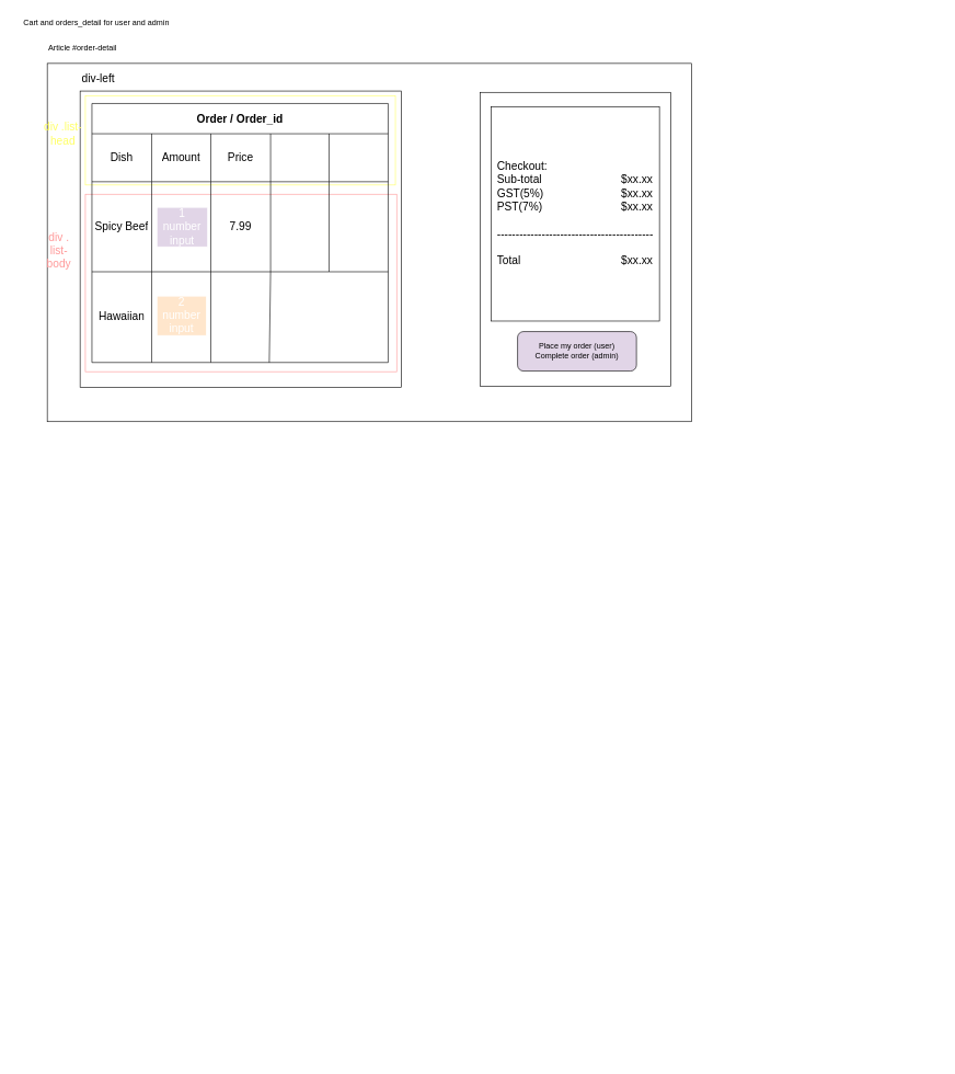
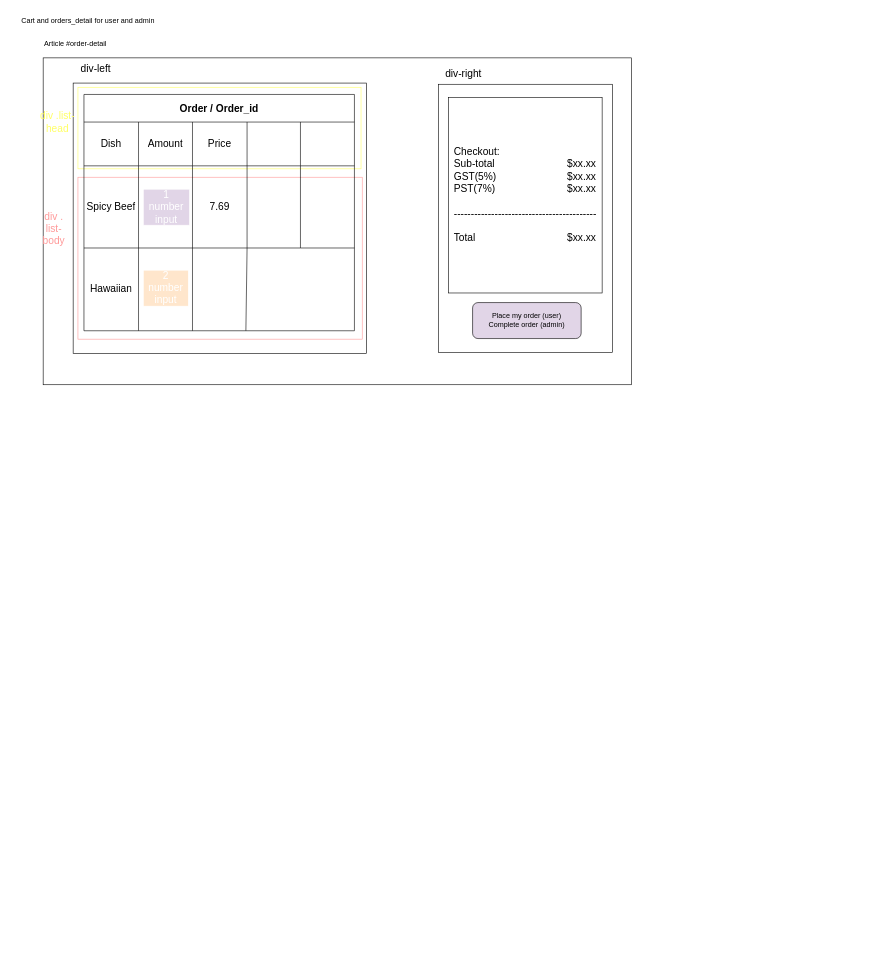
  <mxCell id="0" />
  <mxCell id="1" parent="0" />
  <mxCell id="2" value="" style="rounded=0;whiteSpace=wrap;html=1;" parent="1" vertex="1"><mxGeometry x="71" y="96" width="981" height="545" as="geometry" /></mxCell>
  <mxCell id="3" value="Cart and orders_detail for user and admin" style="text;html=1;strokeColor=none;fillColor=none;align=center;verticalAlign=middle;whiteSpace=wrap;rounded=0;" parent="1" vertex="1"><mxGeometry x="20" y="20" width="252" height="30" as="geometry" /></mxCell>
  <mxCell id="4" value="Article #order-detail" style="text;html=1;strokeColor=none;fillColor=none;align=left;verticalAlign=middle;whiteSpace=wrap;rounded=0;" parent="1" vertex="1"><mxGeometry x="71" y="58" width="316" height="30" as="geometry" /></mxCell>
  <mxCell id="5" value="" style="rounded=0;whiteSpace=wrap;html=1;" parent="1" vertex="1"><mxGeometry x="121" y="138" width="489" height="451" as="geometry" /></mxCell>
  <mxCell id="6" value="" style="rounded=0;whiteSpace=wrap;html=1;" parent="1" vertex="1"><mxGeometry x="730" y="140" width="290" height="447" as="geometry" /></mxCell>
  <mxCell id="7" value="&lt;div style=&quot;text-align: left ; font-size: 17px&quot;&gt;&lt;font style=&quot;font-size: 17px&quot;&gt;Checkout:&lt;/font&gt;&lt;/div&gt;&lt;div style=&quot;text-align: left ; font-size: 17px&quot;&gt;&lt;font style=&quot;font-size: 17px&quot;&gt;&lt;span&gt;Sub-total&lt;/span&gt;&lt;span style=&quot;white-space: pre&quot;&gt;&#09;&lt;/span&gt;&lt;span style=&quot;white-space: pre&quot;&gt;&#09;&lt;/span&gt;&lt;span style=&quot;white-space: pre&quot;&gt;&#09;&lt;/span&gt;&lt;span style=&quot;white-space: pre&quot;&gt;&#09;&lt;/span&gt;&lt;span&gt;$xx.xx&lt;/span&gt;&lt;/font&gt;&lt;/div&gt;&lt;div style=&quot;text-align: left ; font-size: 17px&quot;&gt;&lt;span&gt;&lt;font style=&quot;font-size: 17px&quot;&gt;GST(5%)&lt;span style=&quot;white-space: pre&quot;&gt;&#09;&lt;/span&gt;&lt;span style=&quot;white-space: pre&quot;&gt;&#09;&lt;/span&gt;&lt;span style=&quot;white-space: pre&quot;&gt;&#09;&lt;/span&gt;&lt;span style=&quot;white-space: pre&quot;&gt;&#09;&lt;/span&gt;$xx.xx&lt;/font&gt;&lt;/span&gt;&lt;/div&gt;&lt;div style=&quot;text-align: left ; font-size: 17px&quot;&gt;&lt;span&gt;&lt;font style=&quot;font-size: 17px&quot;&gt;PST(7%)&lt;span style=&quot;white-space: pre&quot;&gt;&#09;&lt;/span&gt;&lt;span style=&quot;white-space: pre&quot;&gt;&#09;&lt;/span&gt;&lt;span style=&quot;white-space: pre&quot;&gt;&#09;&lt;/span&gt;&lt;span style=&quot;white-space: pre&quot;&gt;&#09;&lt;/span&gt;$xx.xx&lt;/font&gt;&lt;/span&gt;&lt;/div&gt;&lt;div style=&quot;text-align: left ; font-size: 17px&quot;&gt;&lt;span&gt;&lt;font style=&quot;font-size: 17px&quot;&gt;&lt;br&gt;&lt;/font&gt;&lt;/span&gt;&lt;/div&gt;&lt;div style=&quot;text-align: left ; font-size: 17px&quot;&gt;&lt;font style=&quot;font-size: 17px&quot;&gt;------------------------------------------&lt;/font&gt;&lt;/div&gt;&lt;div style=&quot;text-align: left ; font-size: 17px&quot;&gt;&lt;font style=&quot;font-size: 17px&quot;&gt;&lt;br&gt;&lt;/font&gt;&lt;/div&gt;&lt;div style=&quot;text-align: left ; font-size: 17px&quot;&gt;&lt;font style=&quot;font-size: 17px&quot;&gt;Total&lt;span style=&quot;white-space: pre&quot;&gt;&#09;&lt;/span&gt;&lt;span style=&quot;white-space: pre&quot;&gt;&#09;&lt;/span&gt;&lt;span style=&quot;white-space: pre&quot;&gt;&#09;&lt;/span&gt;&lt;span style=&quot;white-space: pre&quot;&gt;&#09;&lt;/span&gt;$xx.xx&lt;/font&gt;&lt;/div&gt;" style="rounded=0;whiteSpace=wrap;html=1;" parent="1" vertex="1"><mxGeometry x="747" y="162" width="256" height="326" as="geometry" /></mxCell>
  <mxCell id="8" value="Place my order (user)&lt;br&gt;Complete order (admin)" style="rounded=1;whiteSpace=wrap;html=1;fillColor=#e1d5e7;" parent="1" vertex="1"><mxGeometry x="787" y="504" width="181" height="60" as="geometry" /></mxCell>
- <mxCell id="9" value="div-left" style="text;html=1;strokeColor=none;fillColor=none;align=center;verticalAlign=middle;whiteSpace=wrap;rounded=0;fontSize=17;" parent="1" vertex="1"><mxGeometry x="119" y="105" width="60" height="30" as="geometry" /></mxCell>
+ <mxCell id="9" value="div-left" style="text;html=1;strokeColor=none;fillColor=none;align=center;verticalAlign=middle;whiteSpace=wrap;rounded=0;fontSize=17;" parent="1" vertex="1"><mxGeometry x="129" y="100" width="60" height="30" as="geometry" /></mxCell>
+ <mxCell id="10" value="div-right" style="text;html=1;strokeColor=none;fillColor=none;align=center;verticalAlign=middle;whiteSpace=wrap;rounded=0;fontSize=17;" parent="1" vertex="1"><mxGeometry x="730" y="108" width="84" height="30" as="geometry" /></mxCell>
  <mxCell id="11" value="" style="rounded=0;whiteSpace=wrap;html=1;fontSize=17;strokeColor=#FFFF66;" vertex="1" parent="1"><mxGeometry x="129" y="145" width="472" height="136" as="geometry" /></mxCell>
  <mxCell id="12" value="" style="rounded=0;whiteSpace=wrap;html=1;fontSize=17;strokeColor=#FF9999;" vertex="1" parent="1"><mxGeometry x="129" y="295" width="474" height="270" as="geometry" /></mxCell>
  <mxCell id="13" value="Order / Order_id" style="shape=table;startSize=46;container=1;collapsible=0;childLayout=tableLayout;fontStyle=1;align=center;pointerEvents=1;fontSize=17;" parent="1" vertex="1"><mxGeometry x="139" y="157" width="451" height="394" as="geometry" /></mxCell>
  <mxCell id="14" value="" style="shape=partialRectangle;html=1;whiteSpace=wrap;collapsible=0;dropTarget=0;pointerEvents=0;fillColor=none;top=0;left=0;bottom=0;right=0;points=[[0,0.5],[1,0.5]];portConstraint=eastwest;fontSize=17;" parent="13" vertex="1"><mxGeometry y="46" width="451" height="73" as="geometry" /></mxCell>
  <mxCell id="15" value="Dish" style="shape=partialRectangle;html=1;whiteSpace=wrap;connectable=0;fillColor=none;top=0;left=0;bottom=0;right=0;overflow=hidden;pointerEvents=1;fontSize=17;" parent="14" vertex="1"><mxGeometry width="91" height="73" as="geometry"><mxRectangle width="91" height="73" as="alternateBounds" /></mxGeometry></mxCell>
  <mxCell id="16" value="Amount" style="shape=partialRectangle;html=1;whiteSpace=wrap;connectable=0;fillColor=none;top=0;left=0;bottom=0;right=0;overflow=hidden;pointerEvents=1;fontSize=17;" parent="14" vertex="1"><mxGeometry x="91" width="90" height="73" as="geometry"><mxRectangle width="90" height="73" as="alternateBounds" /></mxGeometry></mxCell>
  <mxCell id="17" value="Price" style="shape=partialRectangle;html=1;whiteSpace=wrap;connectable=0;fillColor=none;top=0;left=0;bottom=0;right=0;overflow=hidden;pointerEvents=1;fontSize=17;" parent="14" vertex="1"><mxGeometry x="181" width="91" height="73" as="geometry"><mxRectangle width="91" height="73" as="alternateBounds" /></mxGeometry></mxCell>
  <mxCell id="18" style="shape=partialRectangle;html=1;whiteSpace=wrap;connectable=0;fillColor=none;top=0;left=0;bottom=0;right=0;overflow=hidden;pointerEvents=1;fontSize=17;" vertex="1" parent="14"><mxGeometry x="272" width="89" height="73" as="geometry"><mxRectangle width="89" height="73" as="alternateBounds" /></mxGeometry></mxCell>
  <mxCell id="19" style="shape=partialRectangle;html=1;whiteSpace=wrap;connectable=0;fillColor=none;top=0;left=0;bottom=0;right=0;overflow=hidden;pointerEvents=1;fontSize=17;" vertex="1" parent="14"><mxGeometry x="361" width="90" height="73" as="geometry"><mxRectangle width="90" height="73" as="alternateBounds" /></mxGeometry></mxCell>
  <mxCell id="20" value="" style="shape=partialRectangle;html=1;whiteSpace=wrap;collapsible=0;dropTarget=0;pointerEvents=0;fillColor=none;top=0;left=0;bottom=0;right=0;points=[[0,0.5],[1,0.5]];portConstraint=eastwest;fontSize=17;" parent="13" vertex="1"><mxGeometry y="119" width="451" height="137" as="geometry" /></mxCell>
  <mxCell id="21" value="Spicy Beef" style="shape=partialRectangle;html=1;whiteSpace=wrap;connectable=0;fillColor=none;top=0;left=0;bottom=0;right=0;overflow=hidden;pointerEvents=1;fontSize=17;" parent="20" vertex="1"><mxGeometry width="91" height="137" as="geometry"><mxRectangle width="91" height="137" as="alternateBounds" /></mxGeometry></mxCell>
  <mxCell id="22" value="" style="shape=partialRectangle;html=1;whiteSpace=wrap;connectable=0;fillColor=none;top=0;left=0;bottom=0;right=0;overflow=hidden;pointerEvents=1;fontSize=17;" parent="20" vertex="1"><mxGeometry x="91" width="90" height="137" as="geometry"><mxRectangle width="90" height="137" as="alternateBounds" /></mxGeometry></mxCell>
- <mxCell id="23" value="7.99" style="shape=partialRectangle;html=1;whiteSpace=wrap;connectable=0;fillColor=none;top=0;left=0;bottom=0;right=0;overflow=hidden;pointerEvents=1;fontSize=17;" parent="20" vertex="1"><mxGeometry x="181" width="91" height="137" as="geometry"><mxRectangle width="91" height="137" as="alternateBounds" /></mxGeometry></mxCell>
+ <mxCell id="23" value="7.69" style="shape=partialRectangle;html=1;whiteSpace=wrap;connectable=0;fillColor=none;top=0;left=0;bottom=0;right=0;overflow=hidden;pointerEvents=1;fontSize=17;" parent="20" vertex="1"><mxGeometry x="181" width="91" height="137" as="geometry"><mxRectangle width="91" height="137" as="alternateBounds" /></mxGeometry></mxCell>
  <mxCell id="24" style="shape=partialRectangle;html=1;whiteSpace=wrap;connectable=0;fillColor=none;top=0;left=0;bottom=0;right=0;overflow=hidden;pointerEvents=1;fontSize=17;" vertex="1" parent="20"><mxGeometry x="272" width="89" height="137" as="geometry"><mxRectangle width="89" height="137" as="alternateBounds" /></mxGeometry></mxCell>
  <mxCell id="25" style="shape=partialRectangle;html=1;whiteSpace=wrap;connectable=0;fillColor=none;top=0;left=0;bottom=0;right=0;overflow=hidden;pointerEvents=1;fontSize=17;" vertex="1" parent="20"><mxGeometry x="361" width="90" height="137" as="geometry"><mxRectangle width="90" height="137" as="alternateBounds" /></mxGeometry></mxCell>
  <mxCell id="26" value="" style="shape=partialRectangle;html=1;whiteSpace=wrap;collapsible=0;dropTarget=0;pointerEvents=0;fillColor=none;top=0;left=0;bottom=0;right=0;points=[[0,0.5],[1,0.5]];portConstraint=eastwest;fontSize=17;" parent="13" vertex="1"><mxGeometry y="256" width="451" height="138" as="geometry" /></mxCell>
  <mxCell id="27" value="Hawaiian" style="shape=partialRectangle;html=1;whiteSpace=wrap;connectable=0;fillColor=none;top=0;left=0;bottom=0;right=0;overflow=hidden;pointerEvents=1;fontSize=17;" parent="26" vertex="1"><mxGeometry width="91" height="138" as="geometry"><mxRectangle width="91" height="138" as="alternateBounds" /></mxGeometry></mxCell>
  <mxCell id="28" value="" style="shape=partialRectangle;html=1;whiteSpace=wrap;connectable=0;fillColor=none;top=0;left=0;bottom=0;right=0;overflow=hidden;pointerEvents=1;fontSize=17;" parent="26" vertex="1"><mxGeometry x="91" width="90" height="138" as="geometry"><mxRectangle width="90" height="138" as="alternateBounds" /></mxGeometry></mxCell>
  <mxCell id="29" style="shape=partialRectangle;html=1;whiteSpace=wrap;connectable=0;fillColor=none;top=0;left=0;bottom=0;right=0;overflow=hidden;pointerEvents=1;fontSize=17;" vertex="1" parent="26"><mxGeometry x="272" width="89" height="138" as="geometry"><mxRectangle width="89" height="138" as="alternateBounds" /></mxGeometry></mxCell>
  <mxCell id="30" style="shape=partialRectangle;html=1;whiteSpace=wrap;connectable=0;fillColor=none;top=0;left=0;bottom=0;right=0;overflow=hidden;pointerEvents=1;fontSize=17;" vertex="1" parent="26"><mxGeometry x="361" width="90" height="138" as="geometry"><mxRectangle width="90" height="138" as="alternateBounds" /></mxGeometry></mxCell>
  <mxCell id="31" value="&lt;font color=&quot;#ffff66&quot;&gt;div .list-head&lt;/font&gt;" style="text;html=1;strokeColor=none;fillColor=none;align=center;verticalAlign=middle;whiteSpace=wrap;rounded=0;fontSize=17;" vertex="1" parent="1"><mxGeometry x="65" y="189" width="60" height="30" as="geometry" /></mxCell>
  <mxCell id="32" value="&lt;font color=&quot;#ff9999&quot;&gt;div . list-body&lt;/font&gt;" style="text;html=1;strokeColor=none;fillColor=none;align=center;verticalAlign=middle;whiteSpace=wrap;rounded=0;fontSize=17;fontColor=#FFFF66;" vertex="1" parent="1"><mxGeometry x="59" y="366" width="60" height="30" as="geometry" /></mxCell>
  <mxCell id="33" value="Still trying to figure out how to temporarily store the order without submitting to database..." style="text;html=1;strokeColor=none;fillColor=none;align=center;verticalAlign=middle;whiteSpace=wrap;rounded=0;fontSize=17;fontColor=#FFFFFF;" vertex="1" parent="1"><mxGeometry x="95" y="659" width="800" height="30" as="geometry" /></mxCell>
  <mxCell id="34" value="1&lt;br&gt;number input" style="rounded=0;whiteSpace=wrap;html=1;fontSize=17;fontColor=#FFFFFF;strokeColor=#FFFFFF;fillColor=#e1d5e7;" vertex="1" parent="1"><mxGeometry x="238" y="315" width="77" height="60" as="geometry" /></mxCell>
  <mxCell id="35" value="2&lt;br&gt;number input" style="rounded=0;whiteSpace=wrap;html=1;fontSize=17;fontColor=#FFFFFF;strokeColor=#FFFFFF;fillColor=#ffe6cc;" vertex="1" parent="1"><mxGeometry x="238" y="450" width="75" height="60" as="geometry" /></mxCell>
  <mxCell id="36" value="Update" style="rounded=1;whiteSpace=wrap;html=1;fontSize=17;fontColor=#FFFFFF;strokeColor=#FFFFFF;" vertex="1" parent="1"><mxGeometry x="417" y="324" width="75" height="60" as="geometry" /></mxCell>
  <mxCell id="37" value="Update" style="rounded=1;whiteSpace=wrap;html=1;fontSize=17;fontColor=#FFFFFF;strokeColor=#FFFFFF;" vertex="1" parent="1"><mxGeometry x="417" y="444" width="75" height="60" as="geometry" /></mxCell>
  <mxCell id="38" value="Remove" style="rounded=1;whiteSpace=wrap;html=1;fontSize=17;fontColor=#FFFFFF;strokeColor=#FFFFFF;" vertex="1" parent="1"><mxGeometry x="507" y="324" width="75" height="60" as="geometry" /></mxCell>
  <mxCell id="39" value="Remove" style="rounded=1;whiteSpace=wrap;html=1;fontSize=17;fontColor=#FFFFFF;strokeColor=#FFFFFF;" vertex="1" parent="1"><mxGeometry x="507" y="444" width="75" height="60" as="geometry" /></mxCell>
  <mxCell id="40" value="Difficult Point: How to interact with each row without affect the other rows." style="text;html=1;align=center;verticalAlign=middle;resizable=0;points=[];autosize=1;strokeColor=none;fillColor=none;fontSize=17;fontColor=#FFFFFF;" vertex="1" parent="1"><mxGeometry x="144" y="775" width="563" height="24" as="geometry" /></mxCell>
  <mxCell id="41" value="" style="rounded=0;whiteSpace=wrap;html=1;fontSize=17;fontColor=#FFFFFF;strokeColor=#FFFFFF;" vertex="1" parent="1"><mxGeometry x="75" y="928" width="903" height="684" as="geometry" /></mxCell>
  <mxCell id="42" value="" style="rounded=1;whiteSpace=wrap;html=1;fontSize=17;fontColor=#FFFFFF;strokeColor=#FFFFFF;" vertex="1" parent="1"><mxGeometry x="818" y="979" width="120" height="60" as="geometry" /></mxCell>
  <mxCell id="43" value="" style="rounded=0;whiteSpace=wrap;html=1;fontSize=17;fontColor=#FFFFFF;strokeColor=#FFFFFF;" vertex="1" parent="1"><mxGeometry x="125" y="1060" width="801" height="484" as="geometry" /></mxCell>
  <mxCell id="44" value="" style="rounded=0;whiteSpace=wrap;html=1;fontSize=17;fontColor=#FFFFFF;strokeColor=#FFFFFF;" vertex="1" parent="1"><mxGeometry x="175" y="1116" width="201" height="111" as="geometry" /></mxCell>
  <mxCell id="45" value="" style="rounded=0;whiteSpace=wrap;html=1;fontSize=17;fontColor=#FFFFFF;strokeColor=#FFFFFF;" vertex="1" parent="1"><mxGeometry x="414" y="1116" width="201" height="111" as="geometry" /></mxCell>
  <mxCell id="46" value="" style="rounded=0;whiteSpace=wrap;html=1;fontSize=17;fontColor=#FFFFFF;strokeColor=#FFFFFF;" vertex="1" parent="1"><mxGeometry x="1064" y="1030" width="367" height="434" as="geometry" /></mxCell>
